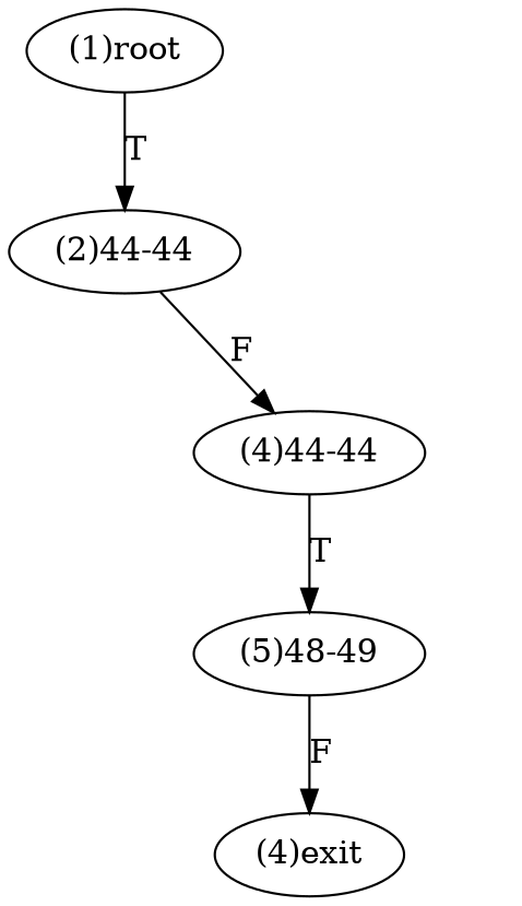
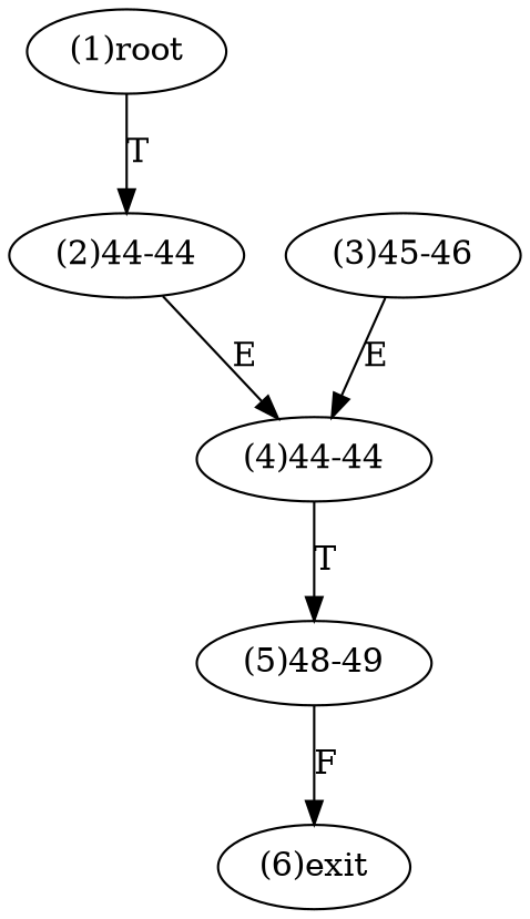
  digraph {
    n1 [label="(1)root"]
    n2 [label="(2)44-44"]
    n3 [label="(4)44-44"]
    n4 [label="(5)48-49"]
-   n6 [label="(4)exit"]
+   n5 [label="(3)45-46"]
+   n6 [label="(6)exit"]
    n1 -> n2 [label=T]
-   n2 -> n3 [label=F]
+   n2 -> n3 [label=E]
    n3 -> n4 [label=T]
    n4 -> n6 [label=F]
+   n5 -> n3 [label=E]
  }
